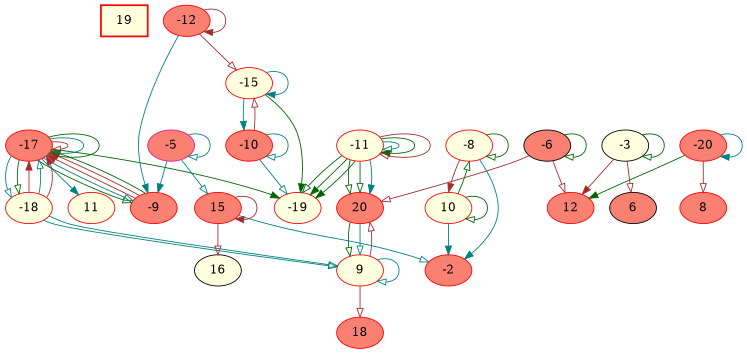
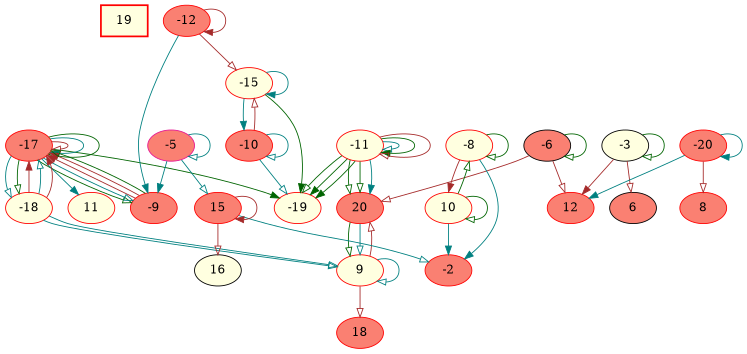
  digraph {
    node [color="1.900000 1.900000 1.900000" fillcolor=salmon style=filled]
    edge [arrowhead=onormal color=teal]
    19 [fillcolor=lightyellow shape=box style="bold,filled"]
    -11 [fillcolor=lightyellow]
    -19 [fillcolor=lightyellow]
    20
    9 [fillcolor=lightyellow]
    18
    -17
    -9
    -18 [fillcolor=lightyellow]
    11 [fillcolor=lightyellow]
    -3 [color="0.000000 0.000000 0.000000" fillcolor=lightyellow]
    6 [color="0.000000 0.000000 0.000000"]
    12
    -6 [color="0.000000 0.000000 0.000000"]
    -20
    8
    -8 [fillcolor=lightyellow]
    -2
    10 [fillcolor=lightyellow]
    -10
    -15 [fillcolor=lightyellow]
    -12
    15
    16 [color="0.000000 0.000000 0.000000" fillcolor=lightyellow]
    -5 [color="0.900000 0.900000 0.900000"]
    -11 -> -11
    -11 -> -11 [arrowhead=normal color=darkgreen]
    -11 -> -11 [color=brown]
    -11 -> -19 [color=darkgreen]
    -11 -> -19 [arrowhead=normal color=darkgreen]
    -11 -> -19 [arrowhead=normal color=darkgreen]
    -11 -> 20 [color=darkgreen]
    -11 -> 20 [color=darkgreen]
    -11 -> 20 [arrowhead=normal]
    20 -> 9 [color=darkgreen]
    20 -> 9
    9 -> 20 [color=brown]
    9 -> 9
    9 -> 18 [color=brown]
    -17 -> -19 [arrowhead=normal color=darkgreen]
    -17 -> -17 [color=brown]
    -17 -> -17 [arrowhead=normal]
    -17 -> -17 [color=darkgreen]
    -17 -> -9 [color=darkgreen]
    -17 -> -9
    -17 -> -18
    -17 -> -18 [color=darkgreen]
    -17 -> 11 [arrowhead=normal]
    -9 -> -17 [arrowhead=normal color=brown]
    -9 -> -17 [arrowhead=normal color=brown]
    -9 -> -17 [color=darkgreen]
    -18 -> 9
    -18 -> 9
    -18 -> -17 [arrowhead=normal color=brown]
    -18 -> -17
    -18 -> -17 [arrowhead=normal color=brown]
    -3 -> -3 [color=darkgreen]
    -3 -> 6 [color=brown]
    -3 -> 12 [arrowhead=normal color=brown]
    -6 -> 20 [color=brown]
    -6 -> 12 [color=brown]
    -6 -> -6 [color=darkgreen]
-   -20 -> 12 [arrowhead=normal color=darkgreen]
+   -20 -> 12 [arrowhead=normal]
    -20 -> -20 [arrowhead=normal]
    -20 -> 8 [color=brown]
    -8 -> -8 [color=darkgreen]
    -8 -> -2 [arrowhead=normal]
    -8 -> 10 [arrowhead=normal color=brown]
    10 -> -8 [color=darkgreen]
    10 -> -2 [arrowhead=normal]
    10 -> 10 [color=darkgreen]
    -10 -> -19
    -10 -> -10
    -10 -> -15 [color=brown]
    -15 -> -19 [arrowhead=normal color=darkgreen]
    -15 -> -10 [arrowhead=normal]
    -15 -> -15 [arrowhead=normal]
    -12 -> -9 [arrowhead=normal]
    -12 -> -15 [color=brown]
    -12 -> -12 [arrowhead=normal color=brown]
    15 -> -2
    15 -> 15 [arrowhead=normal color=brown]
    15 -> 16 [color=brown]
    -5 -> -9 [arrowhead=normal]
    -5 -> 15
    -5 -> -5
  }
